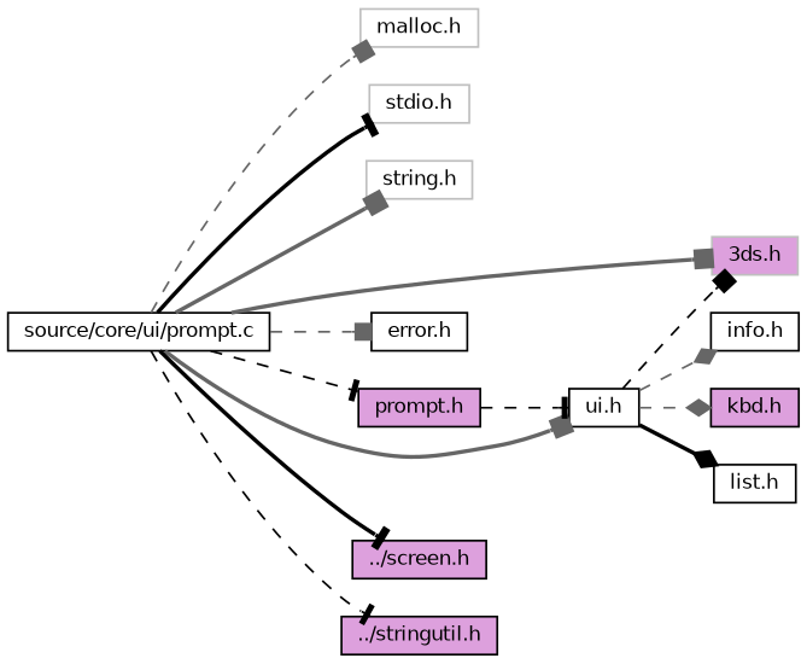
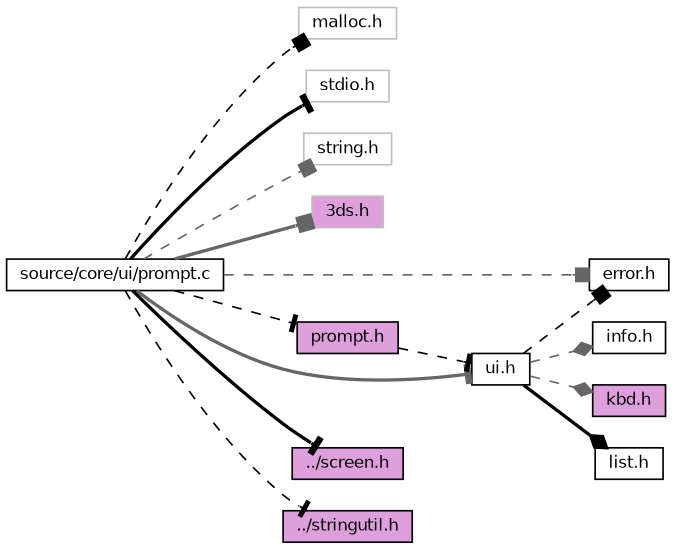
  digraph {
    rankdir=LR
    node [color=black fillcolor=white fontname=Helvetica fontsize=10 shape=record style=filled]
    edge [arrowhead=tee color=black fontname=Helvetica fontsize=10 labelfontname=Helvetica labelfontsize=10 style=dashed]
    n1 [fontcolor=black height=0.2 label="source/core/ui/prompt.c" width=0.4]
    n2 [color=grey75 height=0.2 label="malloc.h" width=0.4]
    n3 [color=grey75 height=0.2 label="stdio.h" width=0.4]
    n4 [color=grey75 height=0.2 label="string.h" width=0.4]
    n5 [color=grey75 fillcolor=plum height=0.2 label="3ds.h" width=0.4]
    n6 [height=0.2 label="error.h" width=0.4]
    n7 [fillcolor=plum height=0.2 label="prompt.h" width=0.4]
    n8 [height=0.2 label="ui.h" width=0.4]
    n9 [fillcolor=plum height=0.2 label="../screen.h" width=0.4]
    n10 [fillcolor=plum height=0.2 label="../stringutil.h" width=0.4]
    n11 [height=0.2 label="info.h" width=0.4]
    n12 [fillcolor=plum height=0.2 label="kbd.h" width=0.4]
    n13 [height=0.2 label="list.h" width=0.4]
-   n1 -> n2 [arrowhead=box color=gray40]
+   n1 -> n2 [arrowhead=box]
    n1 -> n3 [style=bold]
-   n1 -> n4 [arrowhead=box color=gray40 style=bold]
+   n1 -> n4 [arrowhead=box color=gray40]
    n1 -> n5 [arrowhead=box color=gray40 style=bold]
    n1 -> n6 [arrowhead=box color=gray40]
    n1 -> n7
-   n1 -> n8 [arrowhead=box color=gray40 style=bold]
+   n1 -> n8 [color=gray40 style=bold]
    n1 -> n9 [style=bold]
    n1 -> n10
    n7 -> n8
-   n8 -> n5 [arrowhead=box]
+   n8 -> n6 [arrowhead=box]
    n8 -> n11 [arrowhead=diamond color=gray40]
    n8 -> n12 [arrowhead=diamond color=gray40]
    n8 -> n13 [arrowhead=diamond style=bold]
  }
